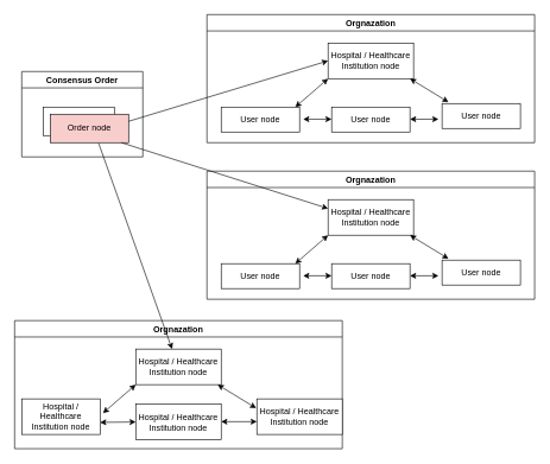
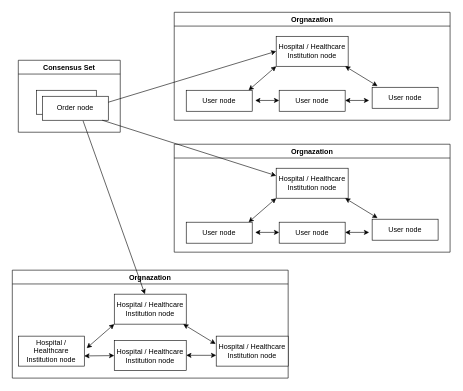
  <mxCell id="0" />
  <mxCell id="1" parent="0" />
  <mxCell id="2" value="Orgnazation" style="swimlane;" vertex="1" parent="1"><mxGeometry x="290" y="240" width="460" height="180" as="geometry" /></mxCell>
  <mxCell id="3" value="Hospital / Healthcare Institution node" style="rounded=0;whiteSpace=wrap;html=1;" vertex="1" parent="2"><mxGeometry x="170" y="40" width="120" height="50" as="geometry" /></mxCell>
  <mxCell id="4" value="User node" style="rounded=0;whiteSpace=wrap;html=1;" vertex="1" parent="2"><mxGeometry x="20" y="130" width="110" height="35" as="geometry" /></mxCell>
  <mxCell id="5" value="User node" style="rounded=0;whiteSpace=wrap;html=1;" vertex="1" parent="2"><mxGeometry x="175" y="130" width="110" height="35" as="geometry" /></mxCell>
  <mxCell id="6" value="User node" style="rounded=0;whiteSpace=wrap;html=1;" vertex="1" parent="2"><mxGeometry x="330" y="125" width="110" height="35" as="geometry" /></mxCell>
  <mxCell id="7" value="" style="endArrow=classic;startArrow=classic;html=1;rounded=0;" edge="1" parent="2"><mxGeometry width="50" height="50" relative="1" as="geometry"><mxPoint x="285" y="147" as="sourcePoint" /><mxPoint x="325" y="147" as="targetPoint" /></mxGeometry></mxCell>
  <mxCell id="8" value="" style="endArrow=classic;startArrow=classic;html=1;rounded=0;" edge="1" parent="2"><mxGeometry width="50" height="50" relative="1" as="geometry"><mxPoint x="135" y="147" as="sourcePoint" /><mxPoint x="175" y="147" as="targetPoint" /></mxGeometry></mxCell>
  <mxCell id="9" value="" style="endArrow=classic;startArrow=classic;html=1;rounded=0;entryX=0.082;entryY=-0.057;entryDx=0;entryDy=0;entryPerimeter=0;" edge="1" parent="2" target="6"><mxGeometry width="50" height="50" relative="1" as="geometry"><mxPoint x="285" y="90" as="sourcePoint" /><mxPoint x="325" y="110" as="targetPoint" /></mxGeometry></mxCell>
  <mxCell id="10" value="" style="endArrow=classic;startArrow=classic;html=1;rounded=0;entryX=0.082;entryY=-0.057;entryDx=0;entryDy=0;entryPerimeter=0;exitX=0;exitY=1;exitDx=0;exitDy=0;" edge="1" parent="2" source="3"><mxGeometry width="50" height="50" relative="1" as="geometry"><mxPoint x="70" y="96.99" as="sourcePoint" /><mxPoint x="124.02" y="129.995" as="targetPoint" /></mxGeometry></mxCell>
  <mxCell id="11" value="Orgnazation" style="swimlane;" vertex="1" parent="1"><mxGeometry x="290" y="20" width="460" height="180" as="geometry" /></mxCell>
  <mxCell id="12" value="Hospital / Healthcare Institution node" style="rounded=0;whiteSpace=wrap;html=1;" vertex="1" parent="11"><mxGeometry x="170" y="40" width="120" height="50" as="geometry" /></mxCell>
  <mxCell id="13" value="User node" style="rounded=0;whiteSpace=wrap;html=1;" vertex="1" parent="11"><mxGeometry x="20" y="130" width="110" height="35" as="geometry" /></mxCell>
  <mxCell id="14" value="User node" style="rounded=0;whiteSpace=wrap;html=1;" vertex="1" parent="11"><mxGeometry x="175" y="130" width="110" height="35" as="geometry" /></mxCell>
  <mxCell id="15" value="User node" style="rounded=0;whiteSpace=wrap;html=1;" vertex="1" parent="11"><mxGeometry x="330" y="125" width="110" height="35" as="geometry" /></mxCell>
  <mxCell id="16" value="" style="endArrow=classic;startArrow=classic;html=1;rounded=0;" edge="1" parent="11"><mxGeometry width="50" height="50" relative="1" as="geometry"><mxPoint x="285" y="147" as="sourcePoint" /><mxPoint x="325" y="147" as="targetPoint" /></mxGeometry></mxCell>
  <mxCell id="17" value="" style="endArrow=classic;startArrow=classic;html=1;rounded=0;" edge="1" parent="11"><mxGeometry width="50" height="50" relative="1" as="geometry"><mxPoint x="135" y="147" as="sourcePoint" /><mxPoint x="175" y="147" as="targetPoint" /></mxGeometry></mxCell>
  <mxCell id="18" value="" style="endArrow=classic;startArrow=classic;html=1;rounded=0;entryX=0.082;entryY=-0.057;entryDx=0;entryDy=0;entryPerimeter=0;" edge="1" parent="11" target="15"><mxGeometry width="50" height="50" relative="1" as="geometry"><mxPoint x="285" y="90" as="sourcePoint" /><mxPoint x="325" y="110" as="targetPoint" /></mxGeometry></mxCell>
  <mxCell id="19" value="" style="endArrow=classic;startArrow=classic;html=1;rounded=0;entryX=0.082;entryY=-0.057;entryDx=0;entryDy=0;entryPerimeter=0;exitX=0;exitY=1;exitDx=0;exitDy=0;" edge="1" parent="11" source="12"><mxGeometry width="50" height="50" relative="1" as="geometry"><mxPoint x="70" y="96.99" as="sourcePoint" /><mxPoint x="124.02" y="129.995" as="targetPoint" /></mxGeometry></mxCell>
- <mxCell id="20" value="Consensus Order" style="swimlane;" vertex="1" parent="1"><mxGeometry x="30" y="100" width="170" height="120" as="geometry" /></mxCell>
+ <mxCell id="20" value="Consensus Set" style="swimlane;" vertex="1" parent="1"><mxGeometry x="30" y="100" width="170" height="120" as="geometry" /></mxCell>
  <mxCell id="21" value="" style="rounded=0;whiteSpace=wrap;html=1;" vertex="1" parent="20"><mxGeometry x="30" y="50" width="100" height="40" as="geometry" /></mxCell>
- <mxCell id="22" value="Order node" style="rounded=0;whiteSpace=wrap;html=1;shadow=0;glass=0;sketch=0;fillColor=#f8cecc;" vertex="1" parent="20"><mxGeometry x="40" y="60" width="110" height="40" as="geometry" /></mxCell>
+ <mxCell id="22" value="Order node" style="rounded=0;whiteSpace=wrap;html=1;shadow=0;glass=0;sketch=0;" vertex="1" parent="20"><mxGeometry x="40" y="60" width="110" height="40" as="geometry" /></mxCell>
  <mxCell id="23" value="" style="endArrow=classic;html=1;rounded=0;entryX=0;entryY=0.5;entryDx=0;entryDy=0;" edge="1" parent="20" target="12"><mxGeometry width="50" height="50" relative="1" as="geometry"><mxPoint x="150" y="70" as="sourcePoint" /><mxPoint x="200" y="20" as="targetPoint" /></mxGeometry></mxCell>
  <mxCell id="24" value="" style="endArrow=classic;html=1;rounded=0;entryX=0;entryY=0.25;entryDx=0;entryDy=0;" edge="1" parent="1" target="3"><mxGeometry width="50" height="50" relative="1" as="geometry"><mxPoint x="170" y="200" as="sourcePoint" /><mxPoint x="450" y="160" as="targetPoint" /></mxGeometry></mxCell>
  <mxCell id="25" value="Orgnazation" style="swimlane;" vertex="1" parent="1"><mxGeometry x="20" y="450" width="460" height="180" as="geometry" /></mxCell>
  <mxCell id="26" value="Hospital / Healthcare Institution node" style="rounded=0;whiteSpace=wrap;html=1;" vertex="1" parent="25"><mxGeometry x="170" y="40" width="120" height="50" as="geometry" /></mxCell>
  <mxCell id="27" value="" style="endArrow=classic;startArrow=classic;html=1;rounded=0;entryX=0;entryY=0.64;entryDx=0;entryDy=0;entryPerimeter=0;" edge="1" parent="25" target="33"><mxGeometry width="50" height="50" relative="1" as="geometry"><mxPoint x="290" y="142" as="sourcePoint" /><mxPoint x="330" y="142" as="targetPoint" /></mxGeometry></mxCell>
  <mxCell id="28" value="" style="endArrow=classic;startArrow=classic;html=1;rounded=0;entryX=0;entryY=0.5;entryDx=0;entryDy=0;" edge="1" parent="25" target="32"><mxGeometry width="50" height="50" relative="1" as="geometry"><mxPoint x="120" y="143" as="sourcePoint" /><mxPoint x="170" y="142" as="targetPoint" /></mxGeometry></mxCell>
  <mxCell id="29" value="" style="endArrow=classic;startArrow=classic;html=1;rounded=0;entryX=0.082;entryY=-0.057;entryDx=0;entryDy=0;entryPerimeter=0;" edge="1" parent="25"><mxGeometry width="50" height="50" relative="1" as="geometry"><mxPoint x="285" y="90" as="sourcePoint" /><mxPoint x="339.02" y="123.005" as="targetPoint" /></mxGeometry></mxCell>
  <mxCell id="30" value="" style="endArrow=classic;startArrow=classic;html=1;rounded=0;entryX=0.082;entryY=-0.057;entryDx=0;entryDy=0;entryPerimeter=0;exitX=0;exitY=1;exitDx=0;exitDy=0;" edge="1" parent="25" source="26"><mxGeometry width="50" height="50" relative="1" as="geometry"><mxPoint x="70" y="96.99" as="sourcePoint" /><mxPoint x="124.02" y="129.995" as="targetPoint" /></mxGeometry></mxCell>
  <mxCell id="31" value="Hospital / Healthcare Institution node" style="rounded=0;whiteSpace=wrap;html=1;" vertex="1" parent="25"><mxGeometry x="10" y="110" width="110" height="50" as="geometry" /></mxCell>
  <mxCell id="32" value="Hospital / Healthcare Institution node" style="rounded=0;whiteSpace=wrap;html=1;" vertex="1" parent="25"><mxGeometry x="170" y="117.5" width="120" height="50" as="geometry" /></mxCell>
  <mxCell id="33" value="Hospital / Healthcare Institution node" style="rounded=0;whiteSpace=wrap;html=1;" vertex="1" parent="25"><mxGeometry x="340" y="110" width="120" height="50" as="geometry" /></mxCell>
  <mxCell id="34" value="" style="endArrow=classic;html=1;rounded=0;exitX=0.618;exitY=1.025;exitDx=0;exitDy=0;exitPerimeter=0;" edge="1" parent="1" source="22" target="26"><mxGeometry width="50" height="50" relative="1" as="geometry"><mxPoint x="400" y="440" as="sourcePoint" /><mxPoint x="450" y="550" as="targetPoint" /></mxGeometry></mxCell>
